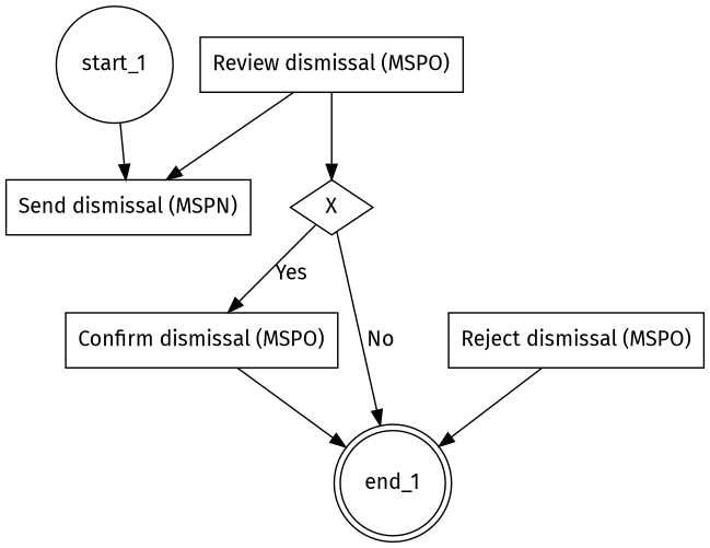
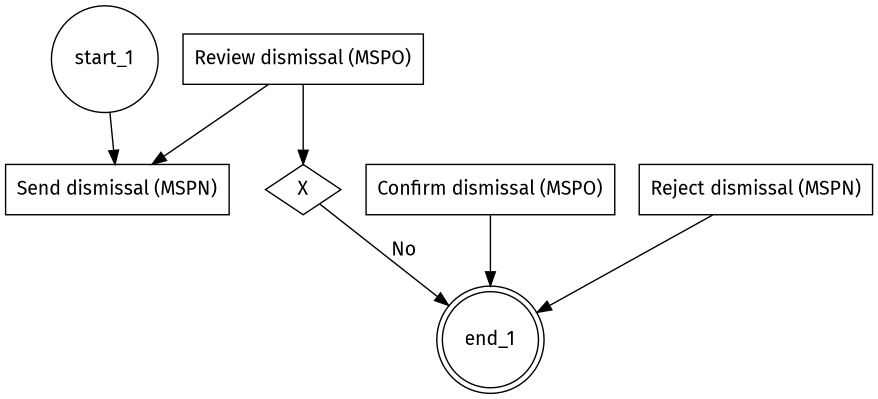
  digraph {
    fontname="Fira Sans"
    rankdir=TB
    node [fontname="Fira Sans" shape=rectangle]
    edge [fontname="Fira Sans"]
    start_1 [shape=circle]
    n2 [label="Send dismissal (MSPN)"]
    n3 [label="Review dismissal (MSPO)"]
    n4 [label=X shape=diamond]
    n5 [label="Confirm dismissal (MSPO)"]
    end_1 [shape=doublecircle]
-   n7 [label="Reject dismissal (MSPO)"]
+   n7 [label="Reject dismissal (MSPN)"]
    start_1 -> n2
    n3 -> n2
    n3 -> n4
-   n4 -> n5 [label=Yes]
    n4 -> end_1 [label=No]
    n5 -> end_1
    n7 -> end_1
  }
